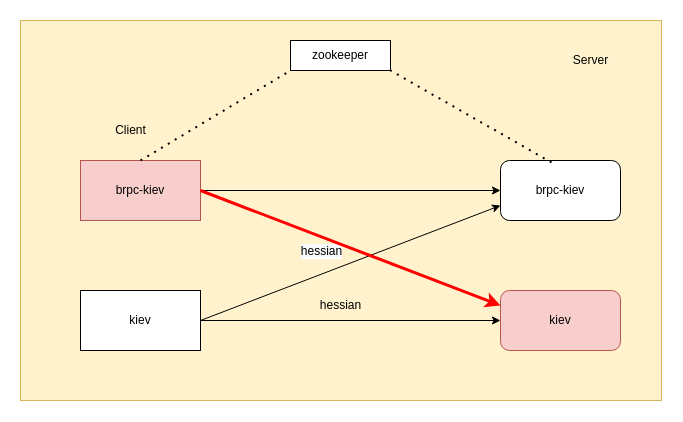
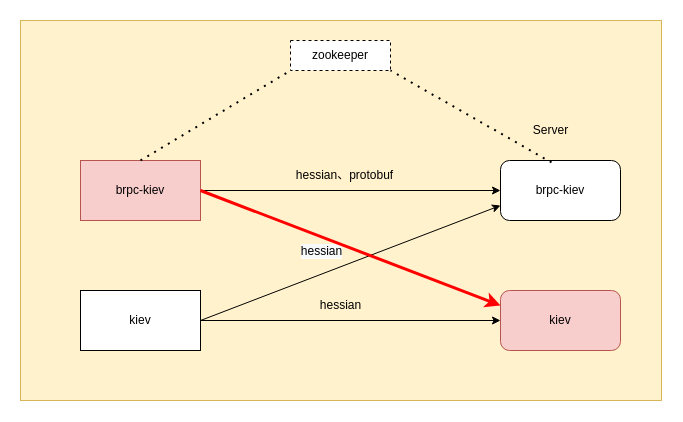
  <mxCell id="0" />
  <mxCell id="1" parent="0" />
  <mxCell id="2" value="" style="rounded=0;whiteSpace=wrap;html=1;fillColor=#fff2cc;strokeColor=#d6b656;" parent="1" vertex="1"><mxGeometry x="20" y="20" width="641" height="380" as="geometry" /></mxCell>
  <mxCell id="3" style="edgeStyle=orthogonalEdgeStyle;rounded=0;orthogonalLoop=1;jettySize=auto;html=1;exitX=1;exitY=0.5;exitDx=0;exitDy=0;entryX=0;entryY=0.5;entryDx=0;entryDy=0;" parent="1" source="4" target="9" edge="1"><mxGeometry relative="1" as="geometry" /></mxCell>
  <mxCell id="4" value="brpc-kiev" style="rounded=1;whiteSpace=wrap;html=1;arcSize=0;fillColor=#f8cecc;strokeColor=#b85450;" parent="1" vertex="1"><mxGeometry x="80" y="160" width="120" height="60" as="geometry" /></mxCell>
  <mxCell id="5" style="edgeStyle=orthogonalEdgeStyle;rounded=0;orthogonalLoop=1;jettySize=auto;html=1;exitX=1;exitY=0.5;exitDx=0;exitDy=0;" parent="1" source="6" target="8" edge="1"><mxGeometry relative="1" as="geometry" /></mxCell>
  <mxCell id="6" value="kiev" style="rounded=1;whiteSpace=wrap;html=1;arcSize=0;" parent="1" vertex="1"><mxGeometry x="80" y="290" width="120" height="60" as="geometry" /></mxCell>
- <mxCell id="7" value="Client" style="text;html=1;align=center;verticalAlign=middle;resizable=0;points=[];autosize=1;strokeColor=none;fillColor=none;" parent="1" vertex="1"><mxGeometry x="100" y="115" width="60" height="30" as="geometry" /></mxCell>
  <mxCell id="8" value="kiev" style="rounded=1;whiteSpace=wrap;html=1;fillColor=#f8cecc;strokeColor=#b85450;" parent="1" vertex="1"><mxGeometry x="500" y="290" width="120" height="60" as="geometry" /></mxCell>
  <mxCell id="9" value="brpc-kiev" style="rounded=1;whiteSpace=wrap;html=1;" parent="1" vertex="1"><mxGeometry x="500" y="160" width="120" height="60" as="geometry" /></mxCell>
- <mxCell id="10" value="Server" style="text;html=1;align=center;verticalAlign=middle;resizable=0;points=[];autosize=1;strokeColor=none;fillColor=none;" parent="1" vertex="1"><mxGeometry x="560" y="45" width="60" height="30" as="geometry" /></mxCell>
- <mxCell id="11" value="zookeeper" style="rounded=0;whiteSpace=wrap;html=1;" parent="1" vertex="1"><mxGeometry x="290" y="40" width="100" height="30" as="geometry" /></mxCell>
+ <mxCell id="10" value="Server" style="text;html=1;align=center;verticalAlign=middle;resizable=0;points=[];autosize=1;strokeColor=none;fillColor=none;" parent="1" vertex="1"><mxGeometry x="520" y="115" width="60" height="30" as="geometry" /></mxCell>
+ <mxCell id="11" value="zookeeper" style="rounded=0;whiteSpace=wrap;html=1;dashed=1;" parent="1" vertex="1"><mxGeometry x="290" y="40" width="100" height="30" as="geometry" /></mxCell>
  <mxCell id="12" value="" style="endArrow=classic;html=1;rounded=0;exitX=1;exitY=0.5;exitDx=0;exitDy=0;entryX=0;entryY=0.75;entryDx=0;entryDy=0;" parent="1" source="6" target="9" edge="1"><mxGeometry width="50" height="50" relative="1" as="geometry"><mxPoint x="390" y="430" as="sourcePoint" /><mxPoint x="490" y="200" as="targetPoint" /></mxGeometry></mxCell>
  <mxCell id="13" value="&lt;span style=&quot;font-size: 12px; background-color: rgb(248, 249, 250);&quot;&gt;hessian&lt;/span&gt;" style="edgeLabel;html=1;align=center;verticalAlign=middle;resizable=0;points=[];fontSize=12;fillColor=none;" parent="12" vertex="1" connectable="0"><mxGeometry x="0.089" y="-3" relative="1" as="geometry"><mxPoint x="-44" y="-10" as="offset" /></mxGeometry></mxCell>
  <mxCell id="14" value="" style="endArrow=classic;html=1;rounded=0;exitX=1;exitY=0.5;exitDx=0;exitDy=0;entryX=0;entryY=0.25;entryDx=0;entryDy=0;strokeWidth=3;strokeColor=#FF0000;" parent="1" source="4" target="8" edge="1"><mxGeometry width="50" height="50" relative="1" as="geometry"><mxPoint x="390" y="430" as="sourcePoint" /><mxPoint x="490" y="320" as="targetPoint" /></mxGeometry></mxCell>
+ <mxCell id="15" value="hessian、protobuf" style="text;html=1;align=center;verticalAlign=middle;resizable=0;points=[];autosize=1;strokeColor=none;fillColor=none;" parent="1" vertex="1"><mxGeometry x="274" y="160" width="140" height="30" as="geometry" /></mxCell>
  <mxCell id="16" value="hessian" style="text;html=1;align=center;verticalAlign=middle;resizable=0;points=[];autosize=1;strokeColor=none;fillColor=none;" parent="1" vertex="1"><mxGeometry x="305" y="290" width="70" height="30" as="geometry" /></mxCell>
  <mxCell id="17" value="" style="endArrow=none;dashed=1;html=1;dashPattern=1 3;strokeWidth=2;rounded=0;exitX=0.5;exitY=0;exitDx=0;exitDy=0;entryX=0;entryY=1;entryDx=0;entryDy=0;" parent="1" source="4" target="11" edge="1"><mxGeometry width="50" height="50" relative="1" as="geometry"><mxPoint x="390" y="430" as="sourcePoint" /><mxPoint x="440" y="380" as="targetPoint" /></mxGeometry></mxCell>
  <mxCell id="18" value="" style="endArrow=none;dashed=1;html=1;dashPattern=1 3;strokeWidth=2;rounded=0;exitX=0.425;exitY=0.033;exitDx=0;exitDy=0;entryX=1;entryY=1;entryDx=0;entryDy=0;exitPerimeter=0;" parent="1" source="9" target="11" edge="1"><mxGeometry width="50" height="50" relative="1" as="geometry"><mxPoint x="150" y="170" as="sourcePoint" /><mxPoint x="340" y="80.99" as="targetPoint" /></mxGeometry></mxCell>
